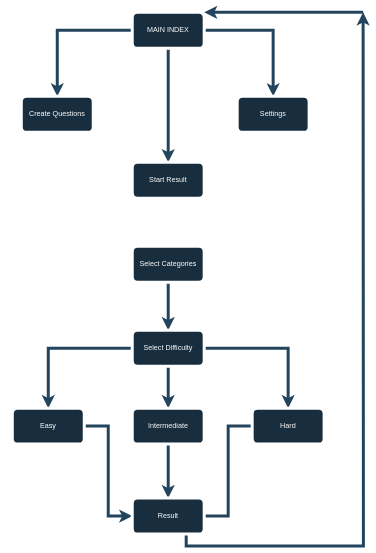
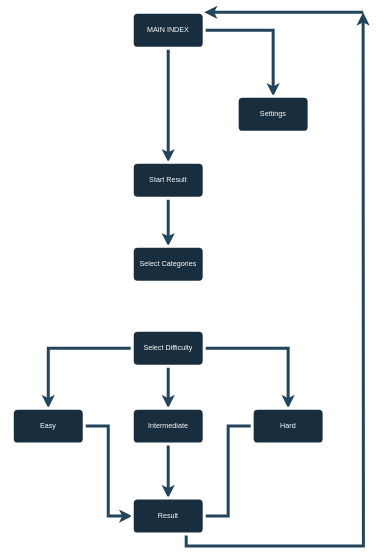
  <mxCell id="0" />
  <mxCell id="1" parent="0" />
- <mxCell id="2" value="" style="edgeStyle=orthogonalEdgeStyle;rounded=0;orthogonalLoop=1;jettySize=auto;html=1;labelBackgroundColor=none;strokeColor=#23445D;fontColor=default;strokeWidth=5;" parent="1" source="5" target="6" edge="1"><mxGeometry relative="1" as="geometry" /></mxCell>
  <mxCell id="3" value="" style="edgeStyle=orthogonalEdgeStyle;rounded=0;orthogonalLoop=1;jettySize=auto;html=1;labelBackgroundColor=none;strokeColor=#23445D;fontColor=default;strokeWidth=5;" parent="1" source="5" target="7" edge="1"><mxGeometry relative="1" as="geometry" /></mxCell>
  <mxCell id="4" value="" style="edgeStyle=orthogonalEdgeStyle;rounded=0;orthogonalLoop=1;jettySize=auto;html=1;labelBackgroundColor=none;strokeColor=#23445D;fontColor=default;strokeWidth=5;" parent="1" source="5" target="9" edge="1"><mxGeometry relative="1" as="geometry" /></mxCell>
  <mxCell id="5" value="MAIN INDEX" style="rounded=1;whiteSpace=wrap;html=1;strokeColor=#FFFFFF;labelBackgroundColor=none;fillColor=#182E3E;fontColor=#FFFFFF;strokeWidth=5;" parent="1" vertex="1"><mxGeometry x="220" y="20" width="120" height="60" as="geometry" /></mxCell>
- <mxCell id="6" value="Create Questions" style="rounded=1;whiteSpace=wrap;html=1;strokeColor=#FFFFFF;labelBackgroundColor=none;fillColor=#182E3E;fontColor=#FFFFFF;strokeWidth=5;" parent="1" vertex="1"><mxGeometry x="35" y="160" width="120" height="60" as="geometry" /></mxCell>
  <mxCell id="7" value="Settings" style="whiteSpace=wrap;html=1;strokeColor=#FFFFFF;rounded=1;labelBackgroundColor=none;fillColor=#182E3E;fontColor=#FFFFFF;strokeWidth=5;" parent="1" vertex="1"><mxGeometry x="395" y="160" width="120" height="60" as="geometry" /></mxCell>
+ <mxCell id="8" value="" style="edgeStyle=orthogonalEdgeStyle;rounded=0;orthogonalLoop=1;jettySize=auto;html=1;labelBackgroundColor=none;strokeColor=#23445D;fontColor=default;strokeWidth=5;" parent="1" source="9" target="11" edge="1"><mxGeometry relative="1" as="geometry" /></mxCell>
  <mxCell id="9" value="Start Result" style="rounded=1;whiteSpace=wrap;html=1;strokeColor=#FFFFFF;labelBackgroundColor=none;fillColor=#182E3E;fontColor=#FFFFFF;strokeWidth=5;" parent="1" vertex="1"><mxGeometry x="220" y="270" width="120" height="60" as="geometry" /></mxCell>
- <mxCell id="10" value="" style="edgeStyle=orthogonalEdgeStyle;rounded=0;orthogonalLoop=1;jettySize=auto;html=1;labelBackgroundColor=none;strokeColor=#23445D;fontColor=default;strokeWidth=5;" parent="1" source="11" target="15" edge="1"><mxGeometry relative="1" as="geometry" /></mxCell>
  <mxCell id="11" value="Select Categories" style="rounded=1;whiteSpace=wrap;html=1;strokeColor=#FFFFFF;labelBackgroundColor=none;fillColor=#182E3E;fontColor=#FFFFFF;strokeWidth=5;" parent="1" vertex="1"><mxGeometry x="220" y="410" width="120" height="60" as="geometry" /></mxCell>
  <mxCell id="12" value="" style="edgeStyle=orthogonalEdgeStyle;rounded=0;orthogonalLoop=1;jettySize=auto;html=1;labelBackgroundColor=none;strokeColor=#23445D;fontColor=default;strokeWidth=5;" parent="1" source="15" target="17" edge="1"><mxGeometry relative="1" as="geometry" /></mxCell>
  <mxCell id="13" style="edgeStyle=orthogonalEdgeStyle;rounded=0;orthogonalLoop=1;jettySize=auto;html=1;labelBackgroundColor=none;strokeColor=#23445D;fontColor=default;strokeWidth=5;" parent="1" source="15" target="19" edge="1"><mxGeometry relative="1" as="geometry" /></mxCell>
  <mxCell id="14" style="edgeStyle=orthogonalEdgeStyle;rounded=0;orthogonalLoop=1;jettySize=auto;html=1;labelBackgroundColor=none;strokeColor=#23445D;fontColor=default;strokeWidth=5;" parent="1" source="15" target="21" edge="1"><mxGeometry relative="1" as="geometry" /></mxCell>
  <mxCell id="15" value="Select&amp;nbsp;&lt;span style=&quot;background-color: initial;&quot;&gt;Difficulty&lt;/span&gt;" style="rounded=1;whiteSpace=wrap;html=1;strokeColor=#FFFFFF;labelBackgroundColor=none;fillColor=#182E3E;fontColor=#FFFFFF;strokeWidth=5;" parent="1" vertex="1"><mxGeometry x="220" y="550" width="120" height="60" as="geometry" /></mxCell>
  <mxCell id="16" value="" style="edgeStyle=orthogonalEdgeStyle;rounded=0;orthogonalLoop=1;jettySize=auto;html=1;labelBackgroundColor=none;strokeColor=#23445D;fontColor=default;strokeWidth=5;" parent="1" source="17" target="23" edge="1"><mxGeometry relative="1" as="geometry" /></mxCell>
  <mxCell id="17" value="Intermediate" style="rounded=1;whiteSpace=wrap;html=1;strokeColor=#FFFFFF;labelBackgroundColor=none;fillColor=#182E3E;fontColor=#FFFFFF;strokeWidth=5;" parent="1" vertex="1"><mxGeometry x="220" y="680" width="120" height="60" as="geometry" /></mxCell>
  <mxCell id="18" style="edgeStyle=orthogonalEdgeStyle;rounded=0;orthogonalLoop=1;jettySize=auto;html=1;entryX=0;entryY=0.5;entryDx=0;entryDy=0;labelBackgroundColor=none;strokeColor=#23445D;fontColor=default;strokeWidth=5;" parent="1" source="19" target="23" edge="1"><mxGeometry relative="1" as="geometry" /></mxCell>
  <mxCell id="19" value="Easy" style="rounded=1;whiteSpace=wrap;html=1;strokeColor=#FFFFFF;labelBackgroundColor=none;fillColor=#182E3E;fontColor=#FFFFFF;strokeWidth=5;" parent="1" vertex="1"><mxGeometry x="20" y="680" width="120" height="60" as="geometry" /></mxCell>
  <mxCell id="20" style="edgeStyle=orthogonalEdgeStyle;rounded=0;orthogonalLoop=1;jettySize=auto;html=1;entryX=1;entryY=0.5;entryDx=0;entryDy=0;labelBackgroundColor=none;strokeColor=#23445D;fontColor=default;strokeWidth=5;endArrow=none;" parent="1" source="21" target="23" edge="1"><mxGeometry relative="1" as="geometry" /></mxCell>
  <mxCell id="21" value="Hard" style="rounded=1;whiteSpace=wrap;html=1;strokeColor=#FFFFFF;labelBackgroundColor=none;fillColor=#182E3E;fontColor=#FFFFFF;strokeWidth=5;" parent="1" vertex="1"><mxGeometry x="420" y="680" width="120" height="60" as="geometry" /></mxCell>
  <mxCell id="22" style="edgeStyle=orthogonalEdgeStyle;rounded=0;orthogonalLoop=1;jettySize=auto;html=1;exitX=0.75;exitY=1;exitDx=0;exitDy=0;labelBackgroundColor=none;strokeColor=#23445D;fontColor=default;strokeWidth=5;" parent="1" source="23" edge="1"><mxGeometry relative="1" as="geometry"><mxPoint x="605" y="20" as="targetPoint" /></mxGeometry></mxCell>
  <mxCell id="23" value="Result" style="rounded=1;whiteSpace=wrap;html=1;labelBackgroundColor=none;fillColor=#182E3E;strokeColor=#FFFFFF;fontColor=#FFFFFF;strokeWidth=5;" parent="1" vertex="1"><mxGeometry x="220" y="830" width="120" height="60" as="geometry" /></mxCell>
  <mxCell id="24" value="" style="endArrow=classic;html=1;rounded=0;entryX=1;entryY=0;entryDx=0;entryDy=0;labelBackgroundColor=none;strokeColor=#23445D;fontColor=default;strokeWidth=5;" parent="1" target="5" edge="1"><mxGeometry width="50" height="50" relative="1" as="geometry"><mxPoint x="605" y="20" as="sourcePoint" /><mxPoint x="485" y="60" as="targetPoint" /></mxGeometry></mxCell>
